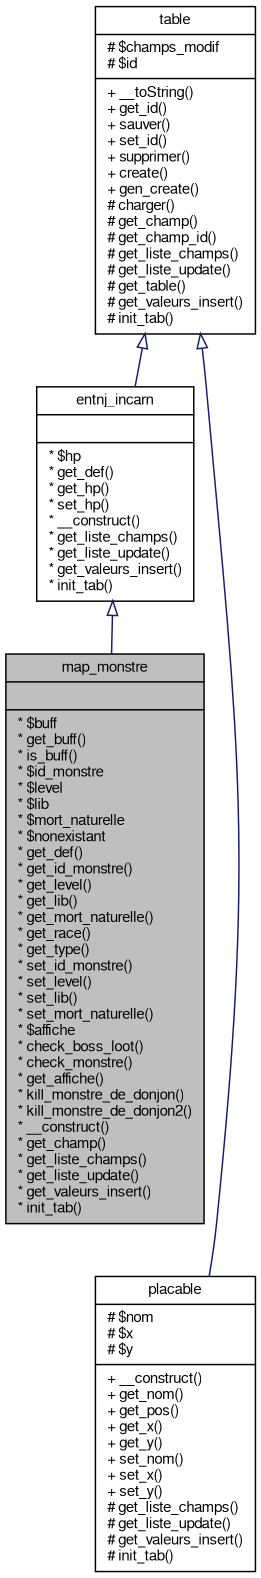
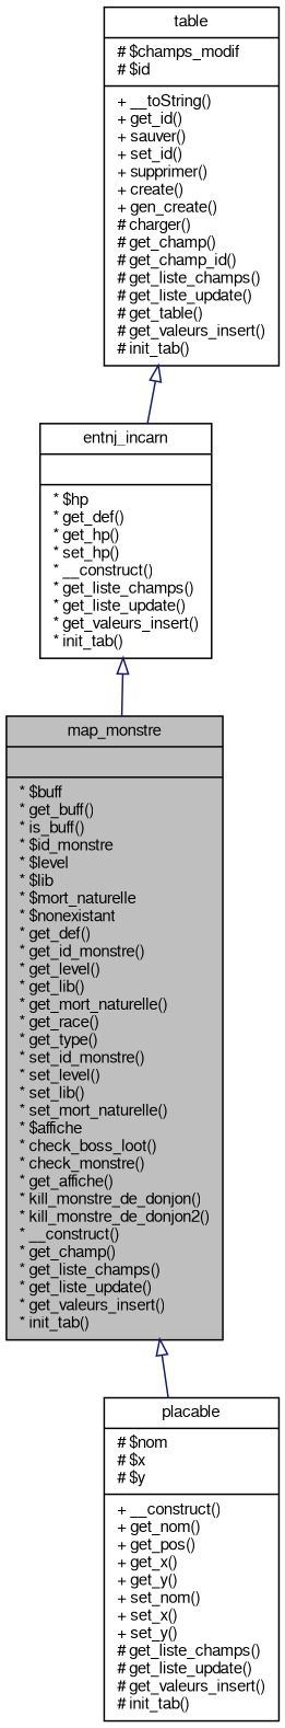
  digraph {
    node [color=black fontname=FreeSans fontsize=10 shape=record]
    edge [arrowtail=empty color=midnightblue dir=back fontname=FreeSans fontsize=10 labelfontname=FreeSans labelfontsize=10 style=solid]
    n1 [fillcolor=grey75 fontcolor=black height=0.2 label="{map_monstre\n||* $buff\l* get_buff()\l* is_buff()\l* $id_monstre\l* $level\l* $lib\l* $mort_naturelle\l* $nonexistant\l* get_def()\l* get_id_monstre()\l* get_level()\l* get_lib()\l* get_mort_naturelle()\l* get_race()\l* get_type()\l* set_id_monstre()\l* set_level()\l* set_lib()\l* set_mort_naturelle()\l* $affiche\l* check_boss_loot()\l* check_monstre()\l* get_affiche()\l* kill_monstre_de_donjon()\l* kill_monstre_de_donjon2()\l* __construct()\l* get_champ()\l* get_liste_champs()\l* get_liste_update()\l* get_valeurs_insert()\l* init_tab()\l}" style=filled width=0.4]
    n2 [height=0.2 label="{entnj_incarn\n||* $hp\l* get_def()\l* get_hp()\l* set_hp()\l* __construct()\l* get_liste_champs()\l* get_liste_update()\l* get_valeurs_insert()\l* init_tab()\l}" width=0.4]
    n3 [height=0.2 label="{placable\n|# $nom\l# $x\l# $y\l|+ __construct()\l+ get_nom()\l+ get_pos()\l+ get_x()\l+ get_y()\l+ set_nom()\l+ set_x()\l+ set_y()\l# get_liste_champs()\l# get_liste_update()\l# get_valeurs_insert()\l# init_tab()\l}" width=0.4]
    n4 [height=0.2 label="{table\n|# $champs_modif\l# $id\l|+ __toString()\l+ get_id()\l+ sauver()\l+ set_id()\l+ supprimer()\l+ create()\l+ gen_create()\l# charger()\l# get_champ()\l# get_champ_id()\l# get_liste_champs()\l# get_liste_update()\l# get_table()\l# get_valeurs_insert()\l# init_tab()\l}" width=0.4]
    n2 -> n1
    n4 -> n2
-   n4 -> n3
+   n1 -> n3
  }
